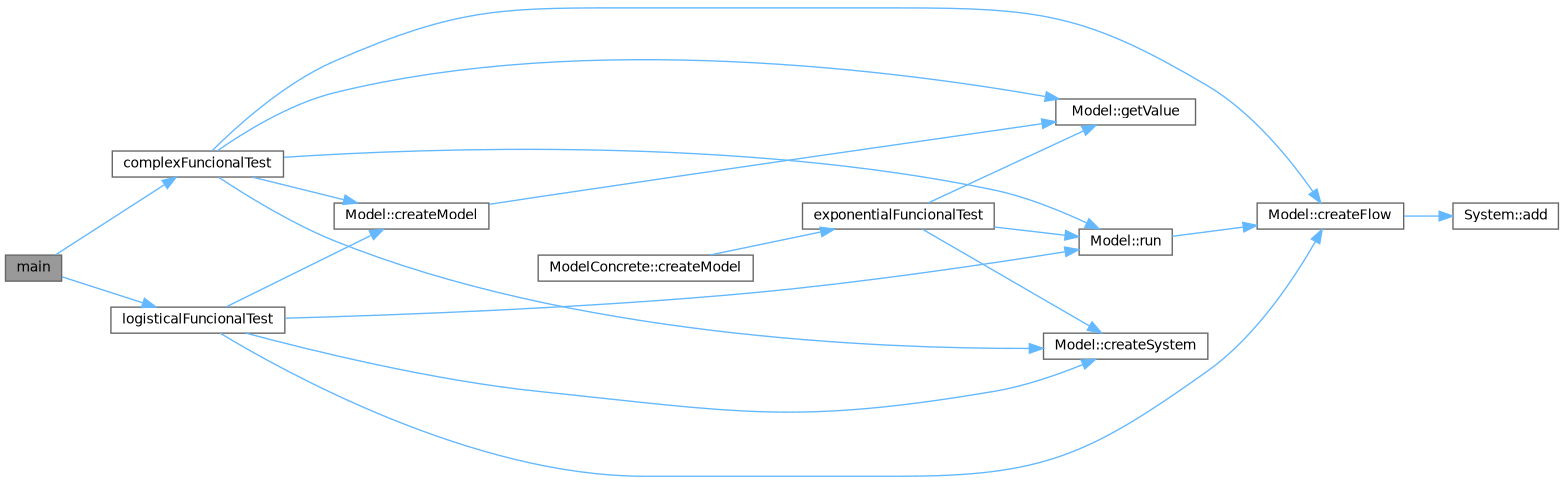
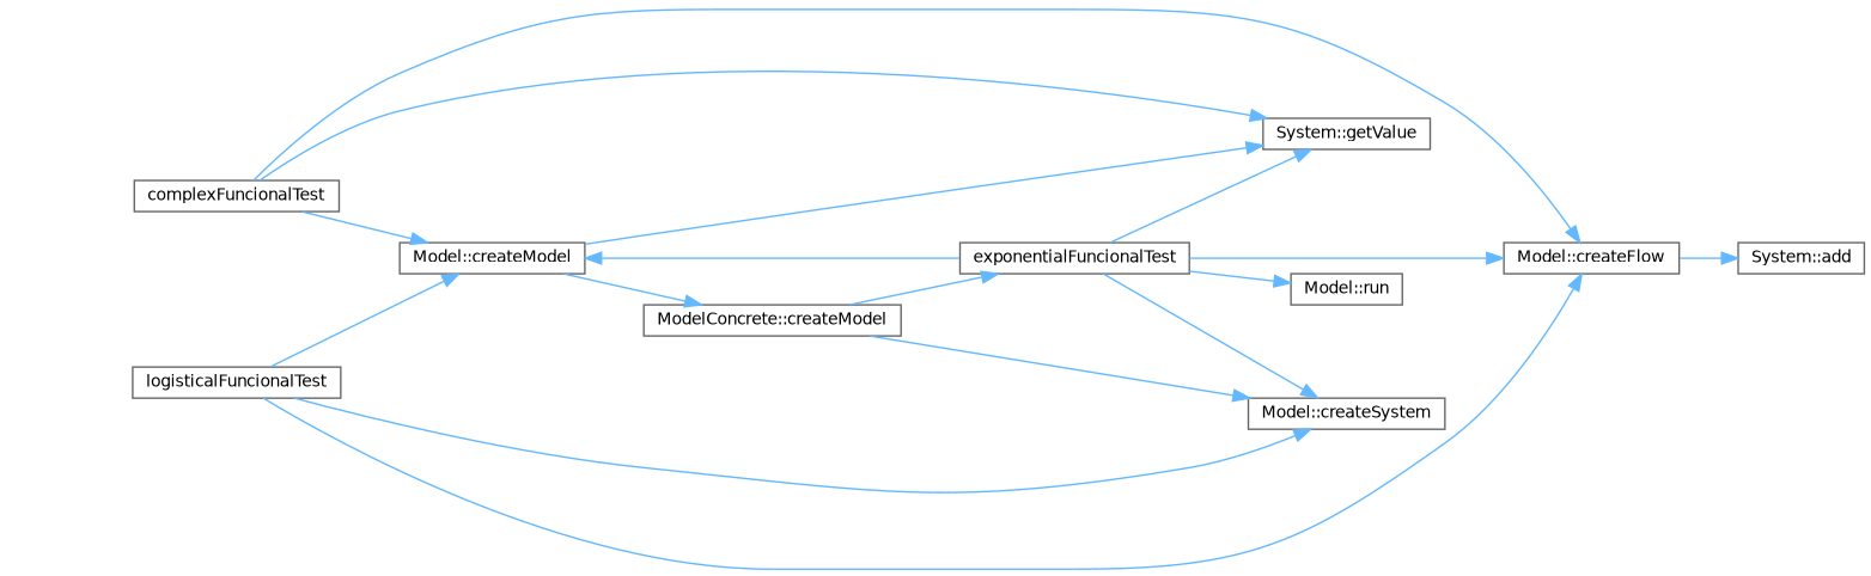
  digraph {
    rankdir=LR
    node [color=grey40 fillcolor=white fontname=Helvetica fontsize=10 shape=box style=filled]
    edge [color=steelblue1 fontname=Helvetica fontsize=10 labelfontname=Helvetica labelfontsize=10 style=solid]
-   n1 [color=gray40 fillcolor=grey60 fontcolor=black height=0.2 label=main width=0.4]
    n2 [height=0.2 label=complexFuncionalTest width=0.4]
    n3 [height=0.2 label=logisticalFuncionalTest width=0.4]
    n4 [height=0.2 label="Model::createFlow" width=0.4]
    n5 [height=0.2 label="Model::createModel" width=0.4]
    n6 [height=0.2 label="Model::createSystem" width=0.4]
-   n7 [height=0.2 label="Model::getValue" width=0.4]
+   n7 [height=0.2 label="System::getValue" width=0.4]
    n8 [height=0.2 label="Model::run" width=0.4]
    n9 [height=0.2 label=exponentialFuncionalTest width=0.4]
    n10 [height=0.2 label="System::add" width=0.4]
    n11 [height=0.2 label="ModelConcrete::createModel" width=0.4]
-   n1 -> n2
-   n1 -> n3
    n2 -> n4
    n2 -> n5
-   n2 -> n6
+   n11 -> n6
    n2 -> n7
-   n2 -> n8
    n3 -> n4
    n3 -> n5
    n3 -> n6
-   n3 -> n8
    n4 -> n10
    n5 -> n7
-   n8 -> n4
+   n5 -> n11
+   n9 -> n4
+   n9 -> n5
    n9 -> n6
    n9 -> n7
    n9 -> n8
    n11 -> n9
  }
